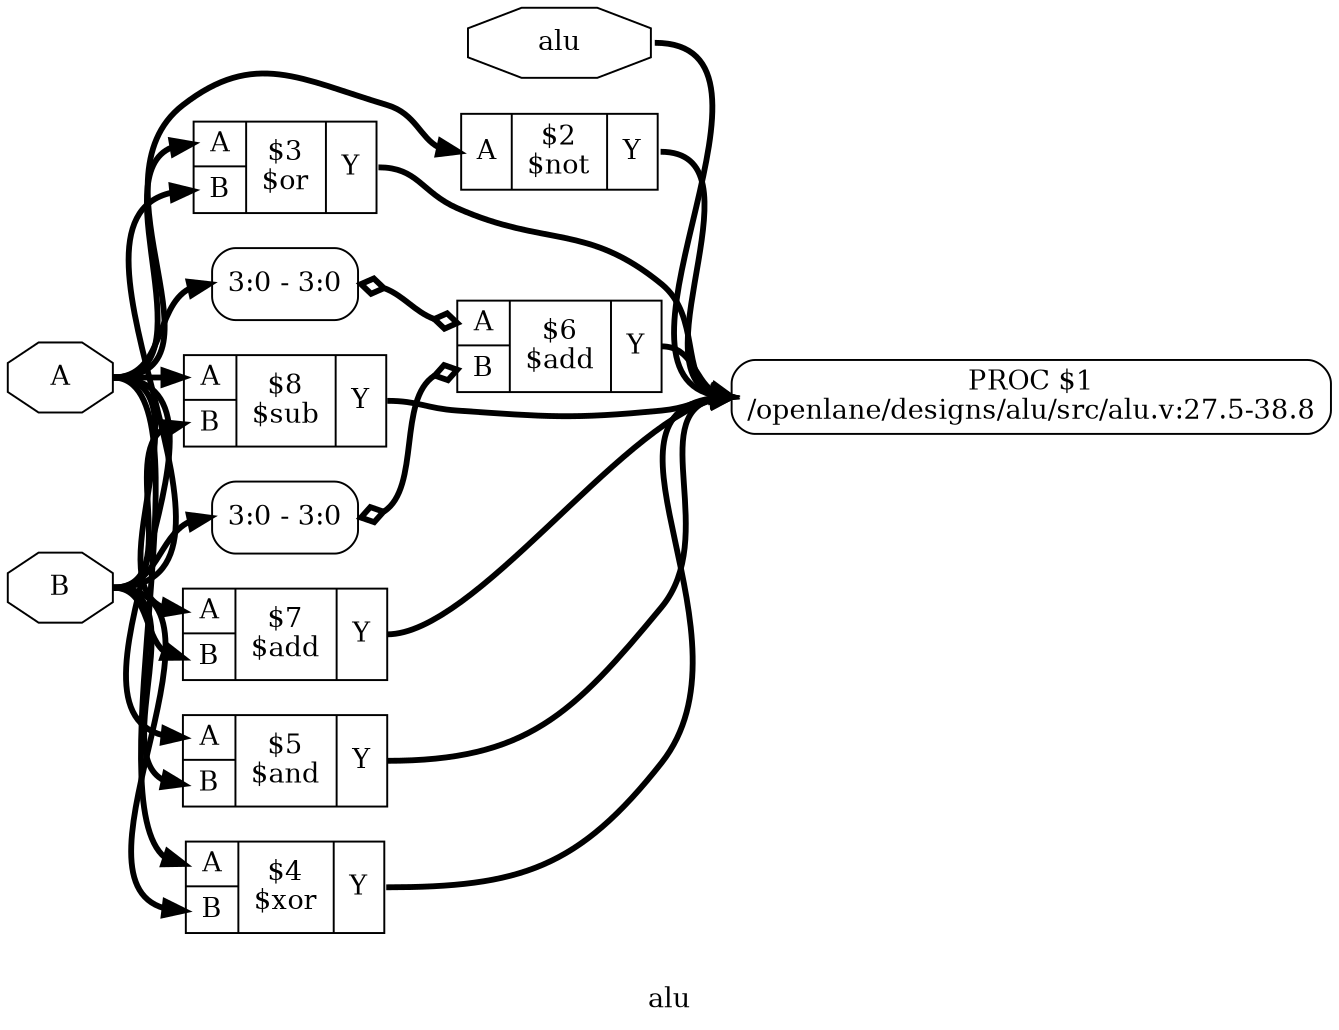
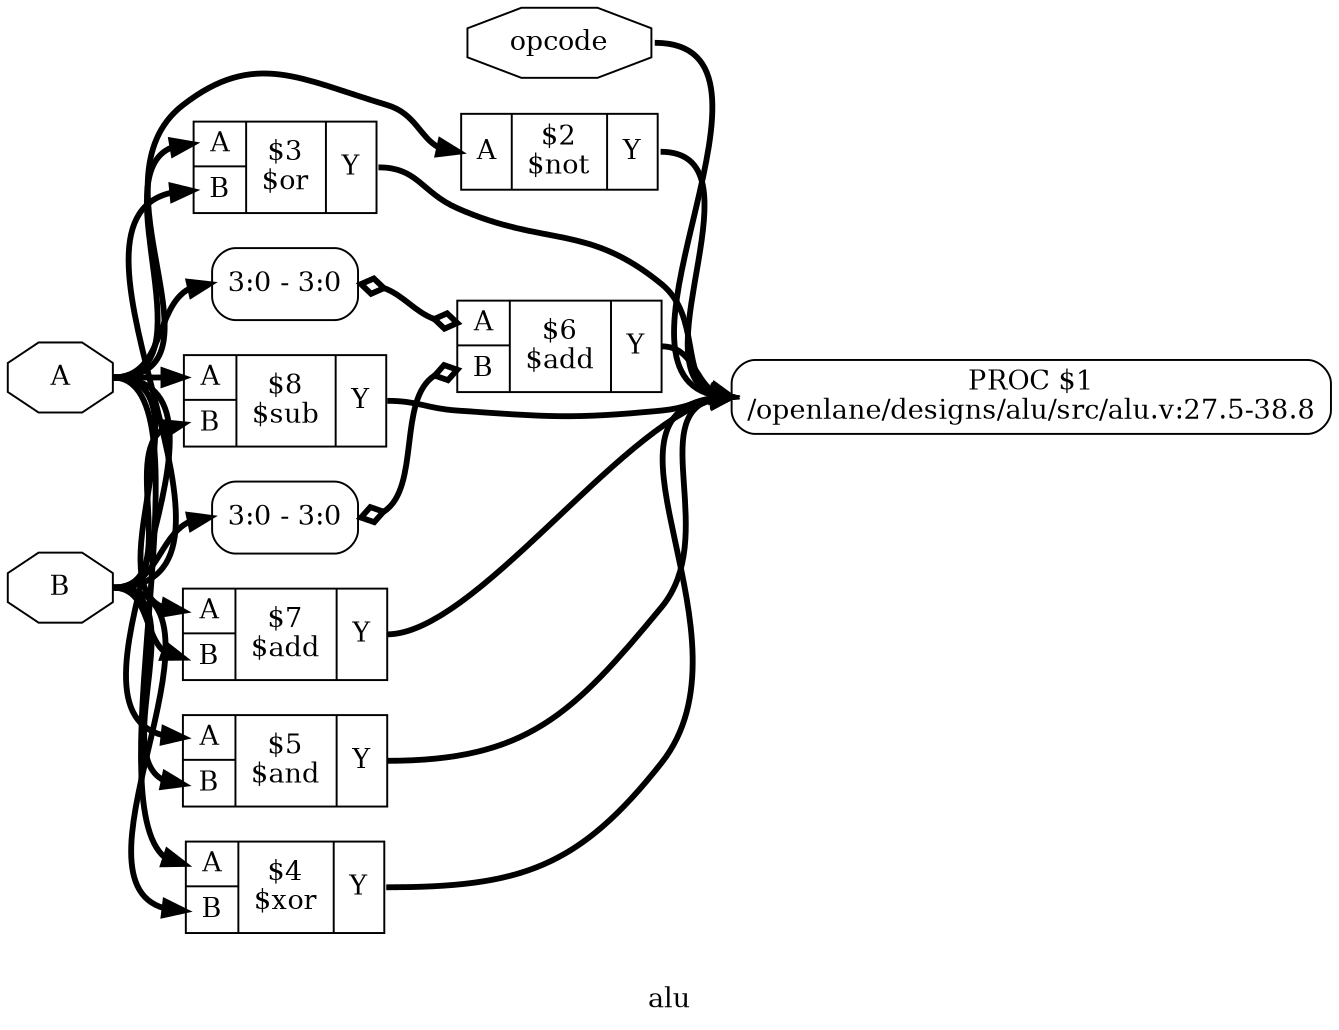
  digraph {
    label=alu
    rankdir=LR
    remincross=true
    node [shape=record]
    edge [color=black fontcolor=black headport=w style="setlinewidth(3)" tailport=e]
-   n1 [color=black fontcolor=black label=alu shape=octagon]
+   n1 [color=black fontcolor=black label=opcode shape=octagon]
    n2 [label="PROC $1\n/openlane/designs/alu/src/alu.v:27.5-38.8" shape=box style=rounded]
    n3 [color=black fontcolor=black label=B shape=octagon]
    n4 [label="{{<p13> A|<p12> B}|$8\n$sub|{<p14> Y}}"]
    n5 [label="{{<p13> A|<p12> B}|$7\n$add|{<p14> Y}}"]
    n6 [color=black fontcolor=black label="<s0> 3:0 - 3:0 " style=rounded]
    n7 [label="{{<p13> A|<p12> B}|$5\n$and|{<p14> Y}}"]
    n8 [label="{{<p13> A|<p12> B}|$4\n$xor|{<p14> Y}}"]
    n9 [label="{{<p13> A|<p12> B}|$3\n$or|{<p14> Y}}"]
    n10 [label="{{<p13> A|<p12> B}|$6\n$add|{<p14> Y}}"]
    n11 [color=black fontcolor=black label=A shape=octagon]
    n12 [color=black fontcolor=black label="<s0> 3:0 - 3:0 " style=rounded]
    n13 [label="{{<p13> A}|$2\n$not|{<p14> Y}}"]
    n1 -> n2
    n3 -> n4 [headport="p12:w"]
    n3 -> n5 [headport="p12:w"]
    n3 -> n6 [headport="s0:w"]
    n3 -> n7 [headport="p12:w"]
    n3 -> n8 [headport="p12:w"]
    n3 -> n9 [headport="p12:w"]
    n4 -> n2 [tailport="p14:e"]
    n5 -> n2 [tailport="p14:e"]
    n6 -> n10 [arrowhead=odiamond arrowtail=odiamond dir=both headport="p12:w"]
    n7 -> n2 [tailport="p14:e"]
    n8 -> n2 [tailport="p14:e"]
    n9 -> n2 [tailport="p14:e"]
    n10 -> n2 [tailport="p14:e"]
    n11 -> n4 [headport="p13:w"]
    n11 -> n5 [headport="p13:w"]
    n11 -> n7 [headport="p13:w"]
    n11 -> n8 [headport="p13:w"]
    n11 -> n9 [headport="p13:w"]
    n11 -> n12 [headport="s0:w"]
    n11 -> n13 [headport="p13:w"]
    n12 -> n10 [arrowhead=odiamond arrowtail=odiamond dir=both headport="p13:w"]
    n13 -> n2 [tailport="p14:e"]
  }
